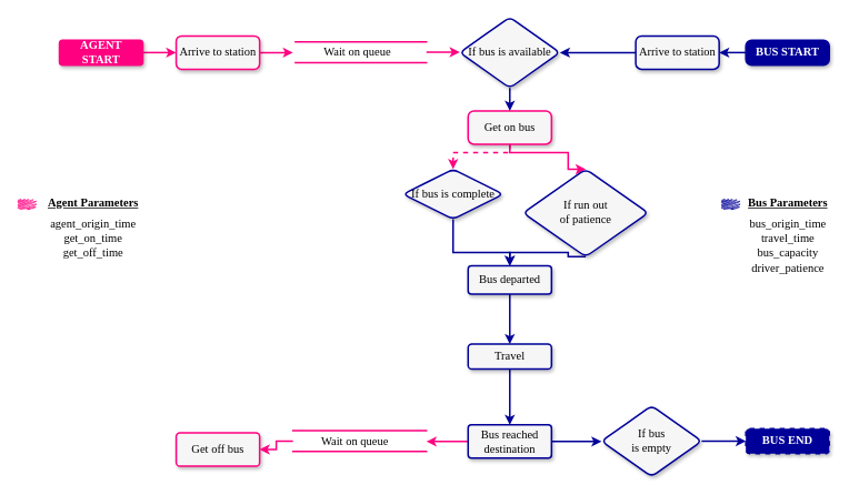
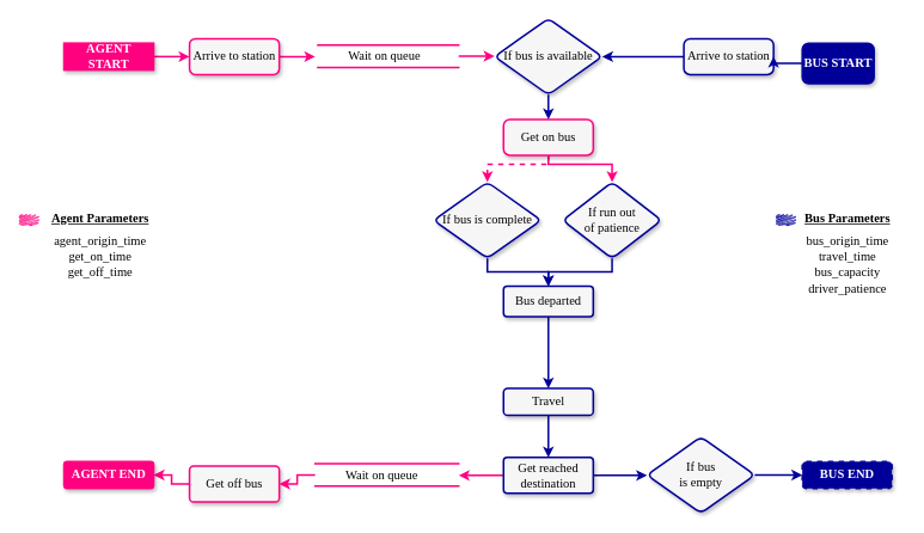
  <mxCell id="0" />
  <mxCell id="1" parent="0" />
  <mxCell id="2" style="edgeStyle=orthogonalEdgeStyle;rounded=0;orthogonalLoop=1;jettySize=auto;html=1;exitX=1;exitY=0.5;exitDx=0;exitDy=0;entryX=0;entryY=0.5;entryDx=0;entryDy=0;fontFamily=Inconsolata;fontSize=14;strokeWidth=2;strokeColor=#FF0080;" edge="1" parent="1" source="3" target="19"><mxGeometry relative="1" as="geometry" /></mxCell>
- <mxCell id="3" value="AGENT START" style="rounded=1;whiteSpace=wrap;html=1;absoluteArcSize=1;arcSize=8;strokeWidth=2;fontFamily=Inconsolata;FType=g;fillColor=#FF0080;strokeColor=#FF0080;perimeterSpacing=0;shadow=1;glass=0;comic=0;gradientColor=none;fontSize=14;fontStyle=1;fontColor=#FFFFFF;" parent="1" vertex="1"><mxGeometry x="70.82" y="47.5" width="100" height="30" as="geometry" /></mxCell>
+ <mxCell id="3" value="AGENT START" style="whiteSpace=wrap;html=1;absoluteArcSize=1;arcSize=8;strokeWidth=2;fontFamily=Inconsolata;FType=g;fillColor=#FF0080;strokeColor=#FF0080;perimeterSpacing=0;shadow=1;glass=0;comic=0;gradientColor=none;fontSize=14;fontStyle=1;fontColor=#FFFFFF;rounded=0;" parent="1" vertex="1"><mxGeometry x="70.82" y="47.5" width="100" height="30" as="geometry" /></mxCell>
  <mxCell id="4" style="edgeStyle=orthogonalEdgeStyle;rounded=0;orthogonalLoop=1;jettySize=auto;html=1;exitX=0;exitY=0.5;exitDx=0;exitDy=0;entryX=1;entryY=0.5;entryDx=0;entryDy=0;fontFamily=Inconsolata;fontSize=14;strokeColor=#000099;strokeWidth=2;" edge="1" parent="1" source="5" target="28"><mxGeometry relative="1" as="geometry" /></mxCell>
  <mxCell id="5" value="Arrive to station" style="rounded=1;whiteSpace=wrap;html=1;absoluteArcSize=1;arcSize=14;strokeWidth=2;fontFamily=Inconsolata;FType=g;fillColor=#F6F6F6;strokeColor=#000099;perimeterSpacing=0;shadow=1;glass=0;comic=0;gradientColor=none;fontSize=14;" parent="1" vertex="1"><mxGeometry x="761.82" y="42.5" width="100" height="40" as="geometry" /></mxCell>
  <mxCell id="6" style="edgeStyle=orthogonalEdgeStyle;rounded=0;orthogonalLoop=1;jettySize=auto;html=1;exitX=0.5;exitY=1;exitDx=0;exitDy=0;entryX=0.5;entryY=0;entryDx=0;entryDy=0;fontFamily=Inconsolata;fontSize=14;strokeColor=#FF0080;strokeWidth=2;" edge="1" parent="1" source="8" target="23"><mxGeometry relative="1" as="geometry"><Array as="points"><mxPoint x="610.82" y="182.5" /><mxPoint x="680.82" y="182.5" /></Array></mxGeometry></mxCell>
  <mxCell id="7" style="edgeStyle=orthogonalEdgeStyle;rounded=0;orthogonalLoop=1;jettySize=auto;html=1;exitX=0.5;exitY=1;exitDx=0;exitDy=0;entryX=0.5;entryY=0;entryDx=0;entryDy=0;fontFamily=Inconsolata;fontSize=14;strokeColor=#FF0080;strokeWidth=2;dashed=1;" edge="1" parent="1" source="8" target="21"><mxGeometry relative="1" as="geometry"><Array as="points"><mxPoint x="610.82" y="182.5" /><mxPoint x="542.82" y="182.5" /></Array></mxGeometry></mxCell>
  <mxCell id="8" value="Get on bus" style="rounded=1;whiteSpace=wrap;html=1;absoluteArcSize=1;arcSize=14;strokeWidth=2;fontFamily=Inconsolata;FType=g;fillColor=#F6F6F6;strokeColor=#FF0080;perimeterSpacing=0;shadow=1;glass=0;comic=0;gradientColor=none;fontSize=14;" parent="1" vertex="1"><mxGeometry x="560.82" y="132.5" width="100" height="40" as="geometry" /></mxCell>
+ <mxCell id="9" style="edgeStyle=orthogonalEdgeStyle;rounded=0;orthogonalLoop=1;jettySize=auto;html=1;exitX=0;exitY=0.5;exitDx=0;exitDy=0;entryX=1;entryY=0.5;entryDx=0;entryDy=0;fontFamily=Inconsolata;fontSize=14;strokeColor=#FF0080;strokeWidth=2;" edge="1" parent="1" source="10" target="11"><mxGeometry relative="1" as="geometry" /></mxCell>
  <mxCell id="10" value="Get off bus" style="rounded=1;whiteSpace=wrap;html=1;absoluteArcSize=1;arcSize=9;strokeWidth=2;fontFamily=Inconsolata;FType=g;fillColor=#F6F6F6;strokeColor=#FF0080;perimeterSpacing=0;shadow=1;glass=0;comic=0;gradientColor=none;fontSize=14;" parent="1" vertex="1"><mxGeometry x="210.82" y="519" width="100" height="40" as="geometry" /></mxCell>
+ <mxCell id="11" value="AGENT END" style="rounded=1;whiteSpace=wrap;html=1;absoluteArcSize=1;arcSize=7;strokeWidth=2;fontFamily=Inconsolata;FType=g;fillColor=#FF0080;strokeColor=#FF0080;perimeterSpacing=0;shadow=1;glass=0;comic=0;gradientColor=none;fontSize=14;fontStyle=1;fontColor=#FFFFFF;" parent="1" vertex="1"><mxGeometry x="70.82" y="514" width="100" height="30" as="geometry" /></mxCell>
  <mxCell id="12" style="edgeStyle=orthogonalEdgeStyle;rounded=0;orthogonalLoop=1;jettySize=auto;html=1;exitX=0;exitY=0.5;exitDx=0;exitDy=0;entryX=1;entryY=0.5;entryDx=0;entryDy=0;fontFamily=Inconsolata;fontSize=14;strokeColor=#000099;strokeWidth=2;" edge="1" parent="1" source="13" target="5"><mxGeometry relative="1" as="geometry" /></mxCell>
- <mxCell id="13" value="BUS START" style="rounded=1;whiteSpace=wrap;html=1;absoluteArcSize=1;arcSize=14;strokeWidth=2;fontFamily=Inconsolata;FType=g;fillColor=#000099;strokeColor=#000099;perimeterSpacing=0;shadow=1;glass=0;comic=0;gradientColor=none;fontSize=14;fontStyle=1;fontColor=#FFFFFF;" parent="1" vertex="1"><mxGeometry x="893.82" y="47.5" width="100" height="30" as="geometry" /></mxCell>
+ <mxCell id="13" value="BUS START" style="rounded=1;whiteSpace=wrap;html=1;absoluteArcSize=1;arcSize=14;strokeWidth=2;fontFamily=Inconsolata;FType=g;fillColor=#000099;strokeColor=#000099;perimeterSpacing=0;shadow=1;glass=0;comic=0;gradientColor=none;fontSize=14;fontStyle=1;fontColor=#FFFFFF;" parent="1" vertex="1"><mxGeometry x="893.82" y="47.5" width="80" height="45" as="geometry" /></mxCell>
  <mxCell id="14" style="edgeStyle=orthogonalEdgeStyle;rounded=0;orthogonalLoop=1;jettySize=auto;html=1;exitX=0.5;exitY=1;exitDx=0;exitDy=0;entryX=0.5;entryY=0;entryDx=0;entryDy=0;fontFamily=Inconsolata;fontSize=14;strokeColor=#000099;strokeWidth=2;" edge="1" parent="1" source="15" target="17"><mxGeometry relative="1" as="geometry" /></mxCell>
  <mxCell id="15" value="Bus departed" style="rounded=1;whiteSpace=wrap;html=1;absoluteArcSize=1;arcSize=8;strokeWidth=2;fontFamily=Inconsolata;FType=g;fillColor=#F6F6F6;strokeColor=#000099;perimeterSpacing=0;shadow=1;glass=0;comic=0;gradientColor=none;fontSize=14;" parent="1" vertex="1"><mxGeometry x="560.82" y="318.5" width="100" height="34" as="geometry" /></mxCell>
  <mxCell id="16" style="edgeStyle=orthogonalEdgeStyle;rounded=0;orthogonalLoop=1;jettySize=auto;html=1;exitX=0.5;exitY=1;exitDx=0;exitDy=0;entryX=0.5;entryY=0;entryDx=0;entryDy=0;fontFamily=Inconsolata;fontSize=14;strokeColor=#000099;strokeWidth=2;" edge="1" parent="1" source="17" target="31"><mxGeometry relative="1" as="geometry" /></mxCell>
- <mxCell id="17" value="Travel " style="rounded=1;whiteSpace=wrap;html=1;absoluteArcSize=1;arcSize=9;strokeWidth=2;fontFamily=Inconsolata;FType=g;fillColor=#F6F6F6;strokeColor=#000099;perimeterSpacing=0;shadow=1;glass=0;comic=0;gradientColor=none;fontSize=14;" parent="1" vertex="1"><mxGeometry x="560.82" y="412.5" width="100" height="30" as="geometry" /></mxCell>
+ <mxCell id="17" value="Travel " style="rounded=1;whiteSpace=wrap;html=1;absoluteArcSize=1;arcSize=9;strokeWidth=2;fontFamily=Inconsolata;FType=g;fillColor=#F6F6F6;strokeColor=#000099;perimeterSpacing=0;shadow=1;glass=0;comic=0;gradientColor=none;fontSize=14;" parent="1" vertex="1"><mxGeometry x="560.82" y="432.5" width="100" height="30" as="geometry" /></mxCell>
  <mxCell id="18" style="edgeStyle=orthogonalEdgeStyle;rounded=0;orthogonalLoop=1;jettySize=auto;html=1;exitX=1;exitY=0.5;exitDx=0;exitDy=0;fontFamily=Inconsolata;fontSize=14;strokeColor=#FF0080;strokeWidth=2;" edge="1" parent="1" source="19"><mxGeometry relative="1" as="geometry"><mxPoint x="350.869" y="62.49" as="targetPoint" /></mxGeometry></mxCell>
  <mxCell id="19" value="Arrive to station " style="rounded=1;whiteSpace=wrap;html=1;absoluteArcSize=1;arcSize=13;strokeWidth=2;fontFamily=Inconsolata;FType=g;fillColor=#F6F6F6;strokeColor=#FF0080;perimeterSpacing=0;shadow=1;glass=0;comic=0;gradientColor=none;fontSize=14;" parent="1" vertex="1"><mxGeometry x="210.82" y="42.5" width="100" height="40" as="geometry" /></mxCell>
  <mxCell id="20" style="edgeStyle=orthogonalEdgeStyle;rounded=0;orthogonalLoop=1;jettySize=auto;html=1;exitX=0.5;exitY=1;exitDx=0;exitDy=0;entryX=0.5;entryY=0;entryDx=0;entryDy=0;fontFamily=Inconsolata;fontSize=14;strokeColor=#000099;strokeWidth=2;" edge="1" parent="1" source="21" target="15"><mxGeometry relative="1" as="geometry"><Array as="points"><mxPoint x="542.82" y="302.5" /><mxPoint x="610.82" y="302.5" /></Array></mxGeometry></mxCell>
- <mxCell id="21" value="If bus is complete" style="rhombus;whiteSpace=wrap;html=1;fontFamily=Inconsolata;fontSize=14;rounded=1;shadow=1;strokeColor=#000099;strokeWidth=2;fillColor=#F6F6F6;gradientColor=none;glass=0;arcSize=14;" vertex="1" parent="1"><mxGeometry x="482.82" y="202.5" width="120" height="60" as="geometry" /></mxCell>
+ <mxCell id="21" value="If bus is complete" style="rhombus;whiteSpace=wrap;html=1;fontFamily=Inconsolata;fontSize=14;rounded=1;shadow=1;strokeColor=#000099;strokeWidth=2;fillColor=#F6F6F6;gradientColor=none;glass=0;arcSize=14;" vertex="1" parent="1"><mxGeometry x="482.82" y="202.5" width="120" height="85" as="geometry" /></mxCell>
  <mxCell id="22" style="edgeStyle=orthogonalEdgeStyle;rounded=0;orthogonalLoop=1;jettySize=auto;html=1;exitX=0.5;exitY=1;exitDx=0;exitDy=0;entryX=0.5;entryY=0;entryDx=0;entryDy=0;fontFamily=Inconsolata;fontSize=14;strokeColor=#000099;strokeWidth=2;" edge="1" parent="1" source="23" target="15"><mxGeometry relative="1" as="geometry"><Array as="points"><mxPoint x="680.82" y="302.5" /><mxPoint x="610.82" y="302.5" /></Array></mxGeometry></mxCell>
- <mxCell id="23" value="&lt;div&gt;If run out&lt;/div&gt;&lt;div&gt;of patience&lt;/div&gt;" style="rhombus;whiteSpace=wrap;html=1;fontFamily=Inconsolata;fontSize=14;rounded=1;shadow=1;strokeColor=#000099;strokeWidth=2;fillColor=#F6F6F6;gradientColor=none;glass=0;arcSize=14;" vertex="1" parent="1"><mxGeometry x="626.82" y="202.5" width="150" height="105" as="geometry" /></mxCell>
+ <mxCell id="23" value="&lt;div&gt;If run out&lt;/div&gt;&lt;div&gt;of patience&lt;/div&gt;" style="rhombus;whiteSpace=wrap;html=1;fontFamily=Inconsolata;fontSize=14;rounded=1;shadow=1;strokeColor=#000099;strokeWidth=2;fillColor=#F6F6F6;gradientColor=none;glass=0;arcSize=14;" vertex="1" parent="1"><mxGeometry x="626.82" y="202.5" width="110" height="85" as="geometry" /></mxCell>
  <mxCell id="24" style="edgeStyle=orthogonalEdgeStyle;rounded=0;orthogonalLoop=1;jettySize=auto;html=1;exitX=1;exitY=0.5;exitDx=0;exitDy=0;fontFamily=Inconsolata;fontSize=14;strokeColor=#FF0080;strokeWidth=2;" edge="1" parent="1" source="25"><mxGeometry relative="1" as="geometry"><mxPoint x="550.789" y="61.981" as="targetPoint" /></mxGeometry></mxCell>
  <mxCell id="25" value="" style="html=1;dashed=0;whitespace=wrap;shape=partialRectangle;right=0;left=0;fontFamily=Inconsolata;fontSize=14;fillColor=none;strokeColor=#FF0080;strokeWidth=2;" vertex="1" parent="1"><mxGeometry x="353.82" y="49.5" width="157" height="25" as="geometry" /></mxCell>
  <mxCell id="26" value="Wait on queue" style="text;html=1;fontFamily=Inconsolata;fontSize=14;" vertex="1" parent="1"><mxGeometry x="385.82" y="47.5" width="100" height="30" as="geometry" /></mxCell>
  <mxCell id="27" style="edgeStyle=orthogonalEdgeStyle;rounded=0;orthogonalLoop=1;jettySize=auto;html=1;exitX=0.5;exitY=1;exitDx=0;exitDy=0;entryX=0.5;entryY=0;entryDx=0;entryDy=0;fontFamily=Inconsolata;fontSize=14;strokeColor=#000099;strokeWidth=2;" edge="1" parent="1" source="28" target="8"><mxGeometry relative="1" as="geometry" /></mxCell>
  <mxCell id="28" value="If bus is available" style="rhombus;whiteSpace=wrap;html=1;fontFamily=Inconsolata;fontSize=14;rounded=1;shadow=1;strokeColor=#000099;strokeWidth=2;fillColor=#F6F6F6;gradientColor=none;glass=0;arcSize=14;" vertex="1" parent="1"><mxGeometry x="550.82" y="20" width="120" height="85" as="geometry" /></mxCell>
  <mxCell id="29" style="edgeStyle=orthogonalEdgeStyle;rounded=0;orthogonalLoop=1;jettySize=auto;html=1;exitX=1;exitY=0.5;exitDx=0;exitDy=0;fontFamily=Inconsolata;fontSize=14;strokeColor=#000099;strokeWidth=2;" edge="1" parent="1" source="31"><mxGeometry relative="1" as="geometry"><mxPoint x="720.82" y="529.5" as="targetPoint" /></mxGeometry></mxCell>
  <mxCell id="30" style="edgeStyle=orthogonalEdgeStyle;rounded=0;orthogonalLoop=1;jettySize=auto;html=1;exitX=0;exitY=0.5;exitDx=0;exitDy=0;fontFamily=Inconsolata;fontSize=14;strokeColor=#FF0080;strokeWidth=2;" edge="1" parent="1" source="31"><mxGeometry relative="1" as="geometry"><mxPoint x="510.82" y="529.5" as="targetPoint" /></mxGeometry></mxCell>
- <mxCell id="31" value="Bus reached destination " style="rounded=1;whiteSpace=wrap;html=1;absoluteArcSize=1;arcSize=8;strokeWidth=2;fontFamily=Inconsolata;FType=g;fillColor=#F6F6F6;strokeColor=#000099;perimeterSpacing=0;shadow=1;glass=0;comic=0;gradientColor=none;fontSize=14;" vertex="1" parent="1"><mxGeometry x="560.82" y="509.5" width="100" height="40" as="geometry" /></mxCell>
+ <mxCell id="31" value="Get reached destination " style="rounded=1;whiteSpace=wrap;html=1;absoluteArcSize=1;arcSize=8;strokeWidth=2;fontFamily=Inconsolata;FType=g;fillColor=#F6F6F6;strokeColor=#000099;perimeterSpacing=0;shadow=1;glass=0;comic=0;gradientColor=none;fontSize=14;" vertex="1" parent="1"><mxGeometry x="560.82" y="509.5" width="100" height="40" as="geometry" /></mxCell>
  <mxCell id="32" style="edgeStyle=orthogonalEdgeStyle;rounded=0;orthogonalLoop=1;jettySize=auto;html=1;exitX=1;exitY=0.5;exitDx=0;exitDy=0;entryX=0;entryY=0.5;entryDx=0;entryDy=0;fontFamily=Inconsolata;fontSize=14;strokeColor=#000099;strokeWidth=2;" edge="1" parent="1" source="33" target="34"><mxGeometry relative="1" as="geometry" /></mxCell>
  <mxCell id="33" value="&lt;div&gt;If bus &lt;br&gt;&lt;/div&gt;&lt;div&gt;is empty&lt;/div&gt;&lt;div&gt;&lt;/div&gt;" style="rhombus;whiteSpace=wrap;html=1;fontFamily=Inconsolata;fontSize=14;rounded=1;shadow=1;strokeColor=#000099;strokeWidth=2;fillColor=#F6F6F6;gradientColor=none;glass=0;arcSize=14;" vertex="1" parent="1"><mxGeometry x="720.82" y="486.5" width="120" height="85" as="geometry" /></mxCell>
  <mxCell id="34" value="BUS END" style="rounded=1;whiteSpace=wrap;html=1;absoluteArcSize=1;arcSize=9;strokeWidth=2;fontFamily=Inconsolata;FType=g;fillColor=#000099;strokeColor=#000099;perimeterSpacing=0;shadow=1;glass=0;comic=0;gradientColor=none;fontSize=14;fontStyle=1;fontColor=#FFFFFF;dashed=1;" vertex="1" parent="1"><mxGeometry x="893.82" y="514" width="100" height="30" as="geometry" /></mxCell>
  <mxCell id="35" style="edgeStyle=orthogonalEdgeStyle;rounded=0;orthogonalLoop=1;jettySize=auto;html=1;exitX=0;exitY=0.5;exitDx=0;exitDy=0;entryX=1;entryY=0.5;entryDx=0;entryDy=0;fontFamily=Inconsolata;fontSize=14;strokeColor=#FF0080;strokeWidth=2;" edge="1" parent="1" source="36" target="10"><mxGeometry relative="1" as="geometry" /></mxCell>
  <mxCell id="36" value="" style="html=1;dashed=0;whitespace=wrap;shape=partialRectangle;right=0;left=0;fontFamily=Inconsolata;fontSize=14;fillColor=none;strokeColor=#FF0080;strokeWidth=2;" vertex="1" parent="1"><mxGeometry x="350.82" y="516.5" width="160" height="25" as="geometry" /></mxCell>
  <mxCell id="37" value="Wait on queue" style="text;html=1;fontFamily=Inconsolata;fontSize=14;" vertex="1" parent="1"><mxGeometry x="382.82" y="514.5" width="100" height="30" as="geometry" /></mxCell>
  <mxCell id="38" value="&lt;p style=&quot;line-height: 115%&quot;&gt;&lt;/p&gt;&lt;div&gt;&lt;u&gt;&lt;font style=&quot;font-size: 14px&quot;&gt;&lt;b&gt;Bus Parameters&lt;/b&gt;&lt;/font&gt;&lt;/u&gt;&lt;/div&gt;&lt;div&gt;&lt;div style=&quot;font-size: 7px&quot;&gt;&lt;font style=&quot;font-size: 7px&quot;&gt;&lt;br&gt;&lt;/font&gt;&lt;/div&gt;&lt;div&gt;&lt;font style=&quot;font-size: 14px&quot;&gt;bus_origin_time&lt;/font&gt;&lt;/div&gt;&lt;div&gt;&lt;font style=&quot;font-size: 14px&quot;&gt;travel_time&lt;/font&gt;&lt;/div&gt;&lt;div&gt;&lt;font style=&quot;font-size: 14px&quot;&gt;bus_capacity&lt;/font&gt;&lt;/div&gt;&lt;div&gt;&lt;font style=&quot;font-size: 14px ; line-height: 140%&quot;&gt;driver_patience&lt;/font&gt;&lt;/div&gt;&lt;/div&gt;&lt;p&gt;&lt;/p&gt;" style="text;html=1;fontFamily=Inconsolata;fontSize=14;align=center;verticalAlign=middle;" vertex="1" parent="1"><mxGeometry x="880.82" y="232.5" width="127" height="100" as="geometry" /></mxCell>
  <mxCell id="39" value="" style="shape=mxgraph.mockup.markup.scratchOut;shadow=0;dashed=0;html=1;strokeColor=#000099;strokeWidth=1;rounded=1;glass=0;comic=0;fillColor=#EDEDED;gradientColor=none;fontFamily=Inconsolata;fontSize=14;align=center;" vertex="1" parent="1"><mxGeometry x="863.82" y="238.5" width="23.64" height="13" as="geometry" /></mxCell>
  <mxCell id="40" value="" style="shape=mxgraph.mockup.markup.scratchOut;shadow=0;dashed=0;html=1;strokeColor=#FF0080;strokeWidth=1;rounded=1;glass=0;comic=0;fillColor=#EDEDED;gradientColor=none;fontFamily=Inconsolata;fontSize=14;align=center;" vertex="1" parent="1"><mxGeometry x="20" y="238.5" width="23.64" height="13" as="geometry" /></mxCell>
  <mxCell id="41" value="&lt;p style=&quot;line-height: 115%&quot;&gt;&lt;/p&gt;&lt;div&gt;&lt;u&gt;&lt;font style=&quot;font-size: 14px&quot;&gt;&lt;b&gt;Agent Parameters&lt;/b&gt;&lt;/font&gt;&lt;/u&gt;&lt;/div&gt;&lt;div&gt;&lt;div style=&quot;font-size: 7px&quot;&gt;&lt;font style=&quot;font-size: 7px&quot;&gt;&lt;br&gt;&lt;/font&gt;&lt;/div&gt;&lt;div&gt;&lt;div&gt;&lt;div&gt;agent_origin_time&lt;/div&gt;&lt;div&gt;&lt;div&gt;get_on_time&lt;/div&gt;&lt;div&gt;get_off_time&lt;/div&gt;&lt;/div&gt;&lt;/div&gt;&lt;/div&gt;&lt;/div&gt;&lt;p&gt;&lt;/p&gt;" style="text;html=1;fontFamily=Inconsolata;fontSize=14;align=center;verticalAlign=middle;" vertex="1" parent="1"><mxGeometry x="47.82" y="222.5" width="127" height="100" as="geometry" /></mxCell>
